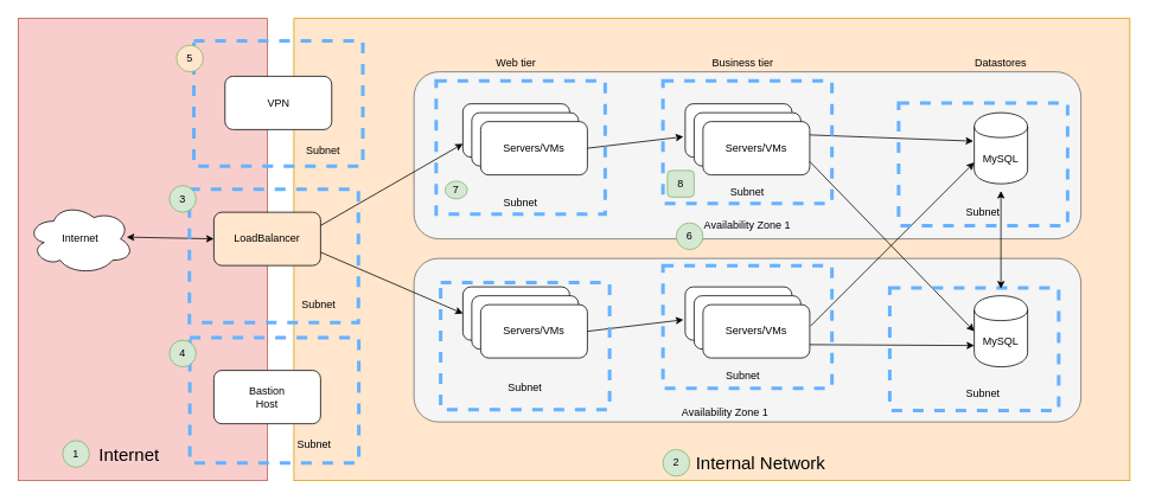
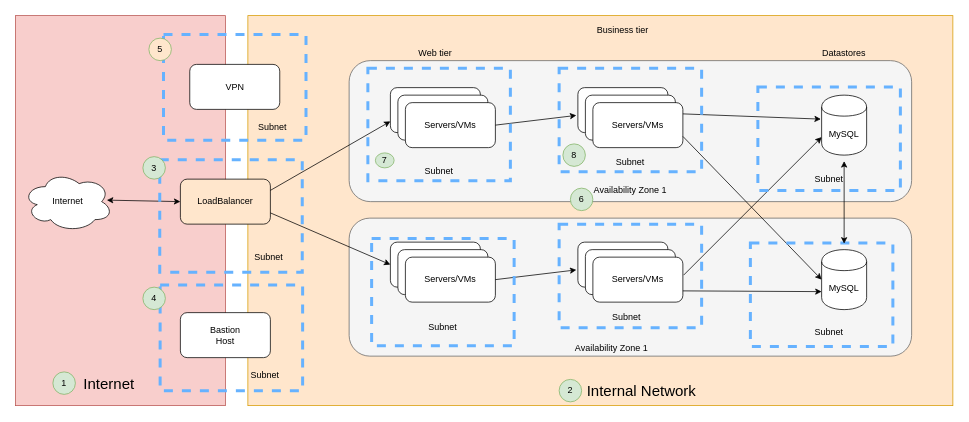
  <mxCell id="0" />
  <mxCell id="1" parent="0" />
  <mxCell id="2" value="" style="rounded=0;whiteSpace=wrap;html=1;fillColor=#ffe6cc;strokeColor=#d79b00;" parent="1" vertex="1"><mxGeometry x="330" y="20" width="940" height="520" as="geometry" /></mxCell>
  <mxCell id="3" value="" style="rounded=0;whiteSpace=wrap;html=1;fillColor=#f8cecc;strokeColor=#b85450;" parent="1" vertex="1"><mxGeometry x="20" y="20" width="280" height="520" as="geometry" /></mxCell>
  <mxCell id="4" value="" style="rounded=1;whiteSpace=wrap;html=1;fillColor=#f5f5f5;strokeColor=#666666;fontColor=#333333;" parent="1" vertex="1"><mxGeometry x="465" y="80" width="750" height="188" as="geometry" /></mxCell>
  <mxCell id="5" value="Internet" style="ellipse;shape=cloud;whiteSpace=wrap;html=1;" parent="1" vertex="1"><mxGeometry x="30" y="228" width="120" height="80" as="geometry" /></mxCell>
  <mxCell id="6" value="LoadBalancer" style="rounded=1;whiteSpace=wrap;html=1;fillColor=#ffe6cc;" parent="1" vertex="1"><mxGeometry x="240" y="238" width="120" height="60" as="geometry" /></mxCell>
  <mxCell id="7" value="Servers/VMs" style="rounded=1;whiteSpace=wrap;html=1;" parent="1" vertex="1"><mxGeometry x="520" y="116" width="120" height="60" as="geometry" /></mxCell>
  <mxCell id="8" value="Web tier" style="text;html=1;strokeColor=none;fillColor=none;align=center;verticalAlign=middle;whiteSpace=wrap;rounded=0;" parent="1" vertex="1"><mxGeometry x="540" y="60" width="80" height="20" as="geometry" /></mxCell>
  <mxCell id="9" value="Servers/VMs" style="rounded=1;whiteSpace=wrap;html=1;" parent="1" vertex="1"><mxGeometry x="530" y="126" width="120" height="60" as="geometry" /></mxCell>
  <mxCell id="10" value="Servers/VMs" style="rounded=1;whiteSpace=wrap;html=1;" parent="1" vertex="1"><mxGeometry x="540" y="136" width="120" height="60" as="geometry" /></mxCell>
- <mxCell id="11" value="Business tier" style="text;html=1;strokeColor=none;fillColor=none;align=center;verticalAlign=middle;whiteSpace=wrap;rounded=0;" parent="1" vertex="1"><mxGeometry x="790" y="60" width="90" height="20" as="geometry" /></mxCell>
+ <mxCell id="11" value="Business tier" style="text;html=1;strokeColor=none;fillColor=none;align=center;verticalAlign=middle;whiteSpace=wrap;rounded=0;" parent="1" vertex="1"><mxGeometry x="785" y="30" width="90" height="20" as="geometry" /></mxCell>
  <mxCell id="12" value="Servers/VMs" style="rounded=1;whiteSpace=wrap;html=1;" parent="1" vertex="1"><mxGeometry x="770" y="116" width="120" height="60" as="geometry" /></mxCell>
  <mxCell id="13" value="Servers/VMs" style="rounded=1;whiteSpace=wrap;html=1;" parent="1" vertex="1"><mxGeometry x="780" y="126" width="120" height="60" as="geometry" /></mxCell>
  <mxCell id="14" value="Servers/VMs" style="rounded=1;whiteSpace=wrap;html=1;" parent="1" vertex="1"><mxGeometry x="790" y="136" width="120" height="60" as="geometry" /></mxCell>
  <mxCell id="15" value="Datastores" style="text;html=1;strokeColor=none;fillColor=none;align=center;verticalAlign=middle;whiteSpace=wrap;rounded=0;" parent="1" vertex="1"><mxGeometry x="1080" y="60" width="90" height="20" as="geometry" /></mxCell>
  <mxCell id="16" value="MySQL&lt;span style=&quot;color: rgba(0 , 0 , 0 , 0) ; font-family: &amp;#34;helvetica&amp;#34; , &amp;#34;arial&amp;#34; , sans-serif ; font-size: 0px ; white-space: nowrap&quot;&gt;%3CmxGraphModel%3E%3Croot%3E%3CmxCell%20id%3D%220%22%2F%3E%3CmxCell%20id%3D%221%22%20parent%3D%220%22%2F%3E%3CmxCell%20id%3D%222%22%20value%3D%22Business%20tier%22%20style%3D%22text%3Bhtml%3D1%3BstrokeColor%3Dnone%3BfillColor%3Dnone%3Balign%3Dcenter%3BverticalAlign%3Dmiddle%3BwhiteSpace%3Dwrap%3Brounded%3D0%3B%22%20vertex%3D%221%22%20parent%3D%221%22%3E%3CmxGeometry%20x%3D%22780%22%20y%3D%2270%22%20width%3D%2290%22%20height%3D%2220%22%20as%3D%22geometry%22%2F%3E%3C%2FmxCell%3E%3C%2Froot%3E%3C%2FmxGraphModel%3E&lt;/span&gt;" style="shape=cylinder;whiteSpace=wrap;html=1;boundedLbl=1;backgroundOutline=1;" parent="1" vertex="1"><mxGeometry x="1095" y="126" width="60" height="80" as="geometry" /></mxCell>
  <mxCell id="17" value="Availability Zone 1" style="text;html=1;strokeColor=none;fillColor=none;align=center;verticalAlign=middle;whiteSpace=wrap;rounded=0;" parent="1" vertex="1"><mxGeometry x="785" y="243" width="110" height="20" as="geometry" /></mxCell>
  <mxCell id="18" value="" style="endArrow=classic;html=1;exitX=1;exitY=0.5;exitDx=0;exitDy=0;entryX=-0.017;entryY=0.617;entryDx=0;entryDy=0;entryPerimeter=0;" parent="1" source="10" target="12" edge="1"><mxGeometry width="50" height="50" relative="1" as="geometry"><mxPoint x="920" y="360" as="sourcePoint" /><mxPoint x="970" y="310" as="targetPoint" /></mxGeometry></mxCell>
  <mxCell id="19" value="" style="endArrow=classic;html=1;exitX=1;exitY=0.25;exitDx=0;exitDy=0;entryX=-0.017;entryY=0.4;entryDx=0;entryDy=0;entryPerimeter=0;" parent="1" source="14" target="16" edge="1"><mxGeometry width="50" height="50" relative="1" as="geometry"><mxPoint x="1090" y="360" as="sourcePoint" /><mxPoint x="1140" y="310" as="targetPoint" /></mxGeometry></mxCell>
  <mxCell id="20" value="" style="rounded=1;whiteSpace=wrap;html=1;fillColor=#f5f5f5;strokeColor=#666666;fontColor=#333333;" parent="1" vertex="1"><mxGeometry x="465" y="290" width="750" height="184" as="geometry" /></mxCell>
  <mxCell id="21" value="Servers/VMs" style="rounded=1;whiteSpace=wrap;html=1;" parent="1" vertex="1"><mxGeometry x="520" y="322" width="120" height="60" as="geometry" /></mxCell>
  <mxCell id="22" value="Servers/VMs" style="rounded=1;whiteSpace=wrap;html=1;" parent="1" vertex="1"><mxGeometry x="530" y="332" width="120" height="60" as="geometry" /></mxCell>
  <mxCell id="23" value="Servers/VMs" style="rounded=1;whiteSpace=wrap;html=1;" parent="1" vertex="1"><mxGeometry x="540" y="342" width="120" height="60" as="geometry" /></mxCell>
  <mxCell id="24" value="Servers/VMs" style="rounded=1;whiteSpace=wrap;html=1;" parent="1" vertex="1"><mxGeometry x="770" y="322" width="120" height="60" as="geometry" /></mxCell>
  <mxCell id="25" value="Servers/VMs" style="rounded=1;whiteSpace=wrap;html=1;" parent="1" vertex="1"><mxGeometry x="780" y="332" width="120" height="60" as="geometry" /></mxCell>
  <mxCell id="26" value="Servers/VMs" style="rounded=1;whiteSpace=wrap;html=1;" parent="1" vertex="1"><mxGeometry x="790" y="342" width="120" height="60" as="geometry" /></mxCell>
  <mxCell id="27" value="MySQL&lt;span style=&quot;color: rgba(0 , 0 , 0 , 0) ; font-family: &amp;#34;helvetica&amp;#34; , &amp;#34;arial&amp;#34; , sans-serif ; font-size: 0px ; white-space: nowrap&quot;&gt;%3CmxGraphModel%3E%3Croot%3E%3CmxCell%20id%3D%220%22%2F%3E%3CmxCell%20id%3D%221%22%20parent%3D%220%22%2F%3E%3CmxCell%20id%3D%222%22%20value%3D%22Business%20tier%22%20style%3D%22text%3Bhtml%3D1%3BstrokeColor%3Dnone%3BfillColor%3Dnone%3Balign%3Dcenter%3BverticalAlign%3Dmiddle%3BwhiteSpace%3Dwrap%3Brounded%3D0%3B%22%20vertex%3D%221%22%20parent%3D%221%22%3E%3CmxGeometry%20x%3D%22780%22%20y%3D%2270%22%20width%3D%2290%22%20height%3D%2220%22%20as%3D%22geometry%22%2F%3E%3C%2FmxCell%3E%3C%2Froot%3E%3C%2FmxGraphModel%3E&lt;/span&gt;" style="shape=cylinder;whiteSpace=wrap;html=1;boundedLbl=1;backgroundOutline=1;" parent="1" vertex="1"><mxGeometry x="1095" y="332" width="60" height="80" as="geometry" /></mxCell>
  <mxCell id="28" value="Availability Zone 1" style="text;html=1;strokeColor=none;fillColor=none;align=center;verticalAlign=middle;whiteSpace=wrap;rounded=0;" parent="1" vertex="1"><mxGeometry x="760" y="454" width="110" height="20" as="geometry" /></mxCell>
  <mxCell id="29" value="" style="endArrow=classic;html=1;exitX=1;exitY=0.5;exitDx=0;exitDy=0;entryX=-0.017;entryY=0.617;entryDx=0;entryDy=0;entryPerimeter=0;" parent="1" source="23" target="24" edge="1"><mxGeometry width="50" height="50" relative="1" as="geometry"><mxPoint x="920" y="566" as="sourcePoint" /><mxPoint x="970" y="516" as="targetPoint" /></mxGeometry></mxCell>
  <mxCell id="30" value="" style="endArrow=classic;html=1;exitX=1;exitY=0.75;exitDx=0;exitDy=0;entryX=0;entryY=0.7;entryDx=0;entryDy=0;" parent="1" source="26" target="27" edge="1"><mxGeometry width="50" height="50" relative="1" as="geometry"><mxPoint x="1090" y="566" as="sourcePoint" /><mxPoint x="1140" y="516" as="targetPoint" /></mxGeometry></mxCell>
  <mxCell id="31" value="" style="endArrow=classic;html=1;exitX=1;exitY=0.75;exitDx=0;exitDy=0;entryX=0;entryY=0.5;entryDx=0;entryDy=0;" parent="1" source="14" target="27" edge="1"><mxGeometry width="50" height="50" relative="1" as="geometry"><mxPoint x="1020" y="240" as="sourcePoint" /><mxPoint x="1070" y="190" as="targetPoint" /></mxGeometry></mxCell>
  <mxCell id="32" value="" style="endArrow=classic;html=1;exitX=1.008;exitY=0.4;exitDx=0;exitDy=0;exitPerimeter=0;entryX=0;entryY=0.7;entryDx=0;entryDy=0;" parent="1" source="26" target="16" edge="1"><mxGeometry width="50" height="50" relative="1" as="geometry"><mxPoint x="950" y="350" as="sourcePoint" /><mxPoint x="1000" y="300" as="targetPoint" /></mxGeometry></mxCell>
  <mxCell id="33" value="" style="endArrow=classic;html=1;entryX=0;entryY=0.75;entryDx=0;entryDy=0;exitX=1;exitY=0.25;exitDx=0;exitDy=0;" parent="1" source="6" target="7" edge="1"><mxGeometry width="50" height="50" relative="1" as="geometry"><mxPoint x="390" y="210" as="sourcePoint" /><mxPoint x="440" y="160" as="targetPoint" /></mxGeometry></mxCell>
  <mxCell id="34" value="" style="endArrow=classic;html=1;exitX=1;exitY=0.75;exitDx=0;exitDy=0;entryX=0;entryY=0.5;entryDx=0;entryDy=0;" parent="1" source="6" target="21" edge="1"><mxGeometry width="50" height="50" relative="1" as="geometry"><mxPoint x="390" y="410" as="sourcePoint" /><mxPoint x="440" y="360" as="targetPoint" /></mxGeometry></mxCell>
  <mxCell id="35" value="" style="endArrow=classic;startArrow=classic;html=1;exitX=0.933;exitY=0.475;exitDx=0;exitDy=0;exitPerimeter=0;entryX=0;entryY=0.5;entryDx=0;entryDy=0;" parent="1" source="5" target="6" edge="1"><mxGeometry width="50" height="50" relative="1" as="geometry"><mxPoint x="180" y="390" as="sourcePoint" /><mxPoint x="230" y="340" as="targetPoint" /></mxGeometry></mxCell>
  <mxCell id="36" value="Bastion&lt;br&gt;Host" style="rounded=1;whiteSpace=wrap;html=1;" parent="1" vertex="1"><mxGeometry x="240" y="416" width="120" height="60" as="geometry" /></mxCell>
  <mxCell id="37" value="&lt;font style=&quot;font-size: 20px&quot;&gt;Internet&lt;/font&gt;" style="text;html=1;strokeColor=none;fillColor=none;align=center;verticalAlign=middle;whiteSpace=wrap;rounded=0;" parent="1" vertex="1"><mxGeometry x="60" y="500" width="170" height="20" as="geometry" /></mxCell>
  <mxCell id="38" value="&lt;font style=&quot;font-size: 20px&quot;&gt;Internal Network&lt;/font&gt;" style="text;html=1;strokeColor=none;fillColor=none;align=center;verticalAlign=middle;whiteSpace=wrap;rounded=0;" parent="1" vertex="1"><mxGeometry x="770" y="510" width="170" height="20" as="geometry" /></mxCell>
  <mxCell id="39" value="" style="rounded=0;whiteSpace=wrap;html=1;dashed=1;fillColor=none;strokeWidth=4;strokeColor=#66B2FF;" parent="1" vertex="1"><mxGeometry x="490" y="90" width="190" height="150" as="geometry" /></mxCell>
  <mxCell id="40" value="Subnet" style="text;html=1;strokeColor=none;fillColor=none;align=center;verticalAlign=middle;whiteSpace=wrap;rounded=0;dashed=1;" parent="1" vertex="1"><mxGeometry x="540" y="218" width="90" height="20" as="geometry" /></mxCell>
  <mxCell id="41" value="" style="rounded=0;whiteSpace=wrap;html=1;dashed=1;fillColor=none;strokeWidth=4;strokeColor=#66B2FF;" parent="1" vertex="1"><mxGeometry x="495" y="317" width="190" height="143" as="geometry" /></mxCell>
  <mxCell id="42" value="Subnet" style="text;html=1;strokeColor=none;fillColor=none;align=center;verticalAlign=middle;whiteSpace=wrap;rounded=0;dashed=1;" parent="1" vertex="1"><mxGeometry x="545" y="426" width="90" height="20" as="geometry" /></mxCell>
  <mxCell id="43" value="" style="rounded=0;whiteSpace=wrap;html=1;dashed=1;fillColor=none;strokeWidth=4;strokeColor=#66B2FF;" parent="1" vertex="1"><mxGeometry x="745" y="90" width="190" height="138" as="geometry" /></mxCell>
  <mxCell id="44" value="" style="rounded=0;whiteSpace=wrap;html=1;dashed=1;fillColor=none;strokeWidth=4;strokeColor=#66B2FF;" parent="1" vertex="1"><mxGeometry x="745" y="298" width="190" height="138" as="geometry" /></mxCell>
  <mxCell id="45" value="" style="rounded=0;whiteSpace=wrap;html=1;dashed=1;fillColor=none;strokeWidth=4;strokeColor=#66B2FF;" parent="1" vertex="1"><mxGeometry x="1010" y="115" width="190" height="138" as="geometry" /></mxCell>
  <mxCell id="46" value="" style="rounded=0;whiteSpace=wrap;html=1;dashed=1;fillColor=none;strokeWidth=4;strokeColor=#66B2FF;" parent="1" vertex="1"><mxGeometry x="1000" y="323" width="190" height="138" as="geometry" /></mxCell>
  <mxCell id="47" value="Subnet" style="text;html=1;strokeColor=none;fillColor=none;align=center;verticalAlign=middle;whiteSpace=wrap;rounded=0;dashed=1;" parent="1" vertex="1"><mxGeometry x="795" y="206" width="90" height="20" as="geometry" /></mxCell>
  <mxCell id="48" value="Subnet" style="text;html=1;strokeColor=none;fillColor=none;align=center;verticalAlign=middle;whiteSpace=wrap;rounded=0;dashed=1;" parent="1" vertex="1"><mxGeometry x="790" y="412" width="90" height="20" as="geometry" /></mxCell>
  <mxCell id="49" value="Subnet" style="text;html=1;strokeColor=none;fillColor=none;align=center;verticalAlign=middle;whiteSpace=wrap;rounded=0;dashed=1;" parent="1" vertex="1"><mxGeometry x="1060" y="228" width="90" height="20" as="geometry" /></mxCell>
  <mxCell id="50" value="Subnet" style="text;html=1;strokeColor=none;fillColor=none;align=center;verticalAlign=middle;whiteSpace=wrap;rounded=0;dashed=1;" parent="1" vertex="1"><mxGeometry x="1060" y="432" width="90" height="20" as="geometry" /></mxCell>
  <mxCell id="51" value="" style="rounded=0;whiteSpace=wrap;html=1;dashed=1;fillColor=none;strokeWidth=4;strokeColor=#66B2FF;" parent="1" vertex="1"><mxGeometry x="212.5" y="212" width="190" height="150" as="geometry" /></mxCell>
  <mxCell id="52" value="Subnet" style="text;html=1;strokeColor=none;fillColor=none;align=center;verticalAlign=middle;whiteSpace=wrap;rounded=0;dashed=1;" parent="1" vertex="1"><mxGeometry x="307.5" y="490" width="90" height="20" as="geometry" /></mxCell>
  <mxCell id="53" value="Subnet" style="text;html=1;strokeColor=none;fillColor=none;align=center;verticalAlign=middle;whiteSpace=wrap;rounded=0;dashed=1;" parent="1" vertex="1"><mxGeometry x="312.5" y="332" width="90" height="20" as="geometry" /></mxCell>
  <mxCell id="54" value="3" style="ellipse;whiteSpace=wrap;html=1;aspect=fixed;strokeColor=#82b366;strokeWidth=1;fillColor=#d5e8d4;" parent="1" vertex="1"><mxGeometry x="190" y="208" width="30" height="30" as="geometry" /></mxCell>
  <mxCell id="55" value="" style="rounded=0;whiteSpace=wrap;html=1;dashed=1;fillColor=none;strokeWidth=4;strokeColor=#66B2FF;" parent="1" vertex="1"><mxGeometry x="217.5" y="45" width="190" height="141" as="geometry" /></mxCell>
  <mxCell id="56" value="VPN" style="rounded=1;whiteSpace=wrap;html=1;" parent="1" vertex="1"><mxGeometry x="252.5" y="85" width="120" height="60" as="geometry" /></mxCell>
  <mxCell id="57" value="" style="rounded=0;whiteSpace=wrap;html=1;dashed=1;fillColor=none;strokeWidth=4;strokeColor=#66B2FF;" parent="1" vertex="1"><mxGeometry x="213" y="379" width="190" height="141" as="geometry" /></mxCell>
  <mxCell id="58" value="4" style="ellipse;whiteSpace=wrap;html=1;aspect=fixed;strokeColor=#82b366;strokeWidth=1;fillColor=#d5e8d4;" parent="1" vertex="1"><mxGeometry x="190" y="382" width="30" height="30" as="geometry" /></mxCell>
  <mxCell id="59" value="5" style="ellipse;whiteSpace=wrap;html=1;aspect=fixed;strokeColor=#82b366;strokeWidth=1;fillColor=#ffe6cc;" parent="1" vertex="1"><mxGeometry x="198" y="50" width="30" height="30" as="geometry" /></mxCell>
  <mxCell id="60" value="Subnet" style="text;html=1;strokeColor=none;fillColor=none;align=center;verticalAlign=middle;whiteSpace=wrap;rounded=0;dashed=1;" parent="1" vertex="1"><mxGeometry x="317.5" y="159" width="90" height="20" as="geometry" /></mxCell>
  <mxCell id="61" value="1" style="ellipse;whiteSpace=wrap;html=1;aspect=fixed;strokeColor=#82b366;strokeWidth=1;fillColor=#d5e8d4;" parent="1" vertex="1"><mxGeometry x="70" y="495" width="30" height="30" as="geometry" /></mxCell>
  <mxCell id="62" value="2" style="ellipse;whiteSpace=wrap;html=1;aspect=fixed;strokeColor=#82b366;strokeWidth=1;fillColor=#d5e8d4;" parent="1" vertex="1"><mxGeometry x="745" y="505" width="30" height="30" as="geometry" /></mxCell>
  <mxCell id="63" value="7" style="ellipse;whiteSpace=wrap;html=1;aspect=fixed;strokeColor=#82b366;strokeWidth=1;fillColor=#d5e8d4;" vertex="1" parent="1"><mxGeometry x="500" y="203" width="25" height="20" as="geometry" /></mxCell>
- <mxCell id="64" value="8" style="whiteSpace=wrap;html=1;aspect=fixed;strokeColor=#82b366;strokeWidth=1;fillColor=#d5e8d4;rounded=1;" vertex="1" parent="1"><mxGeometry x="750" y="191" width="30" height="30" as="geometry" /></mxCell>
+ <mxCell id="64" value="8" style="ellipse;whiteSpace=wrap;html=1;aspect=fixed;strokeColor=#82b366;strokeWidth=1;fillColor=#d5e8d4;" vertex="1" parent="1"><mxGeometry x="750" y="191" width="30" height="30" as="geometry" /></mxCell>
  <mxCell id="65" value="" style="endArrow=classic;startArrow=classic;html=1;" edge="1" parent="1"><mxGeometry width="50" height="50" relative="1" as="geometry"><mxPoint x="1125" y="214" as="sourcePoint" /><mxPoint x="1125" y="324" as="targetPoint" /></mxGeometry></mxCell>
  <mxCell id="66" value="6" style="ellipse;whiteSpace=wrap;html=1;aspect=fixed;strokeColor=#82b366;strokeWidth=1;fillColor=#d5e8d4;" vertex="1" parent="1"><mxGeometry x="760" y="250" width="30" height="30" as="geometry" /></mxCell>
